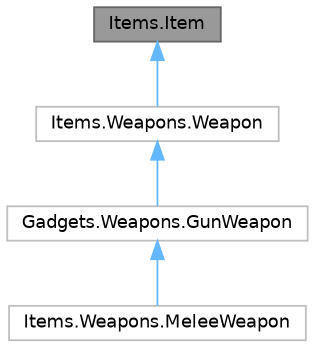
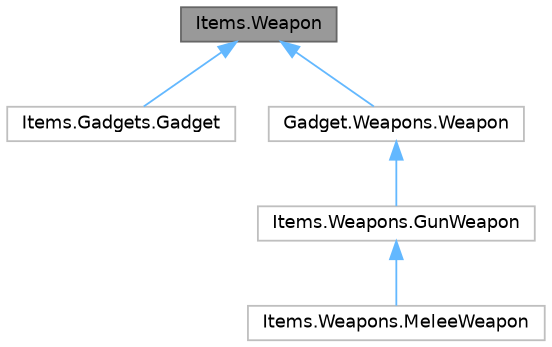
  digraph {
    node [color=grey75 fillcolor=white fontname=Helvetica fontsize=10 shape=box style=filled]
    edge [color=steelblue1 dir=back fontname=Helvetica fontsize=10 labelfontname=Helvetica labelfontsize=10 style=solid]
-   n1 [color=gray40 fillcolor=grey60 fontcolor=black height=0.2 label="Items.Item" width=0.4]
-   n3 [height=0.2 label="Items.Weapons.Weapon" width=0.4]
-   n4 [height=0.2 label="Gadgets.Weapons.GunWeapon" width=0.4]
+   n1 [color=gray40 fillcolor=grey60 fontcolor=black height=0.2 label="Items.Weapon" width=0.4]
+   n2 [height=0.2 label="Items.Gadgets.Gadget" width=0.4]
+   n3 [height=0.2 label="Gadget.Weapons.Weapon" width=0.4]
+   n4 [height=0.2 label="Items.Weapons.GunWeapon" width=0.4]
    n5 [height=0.2 label="Items.Weapons.MeleeWeapon" width=0.4]
+   n1 -> n2
    n1 -> n3
    n3 -> n4
    n4 -> n5
  }
